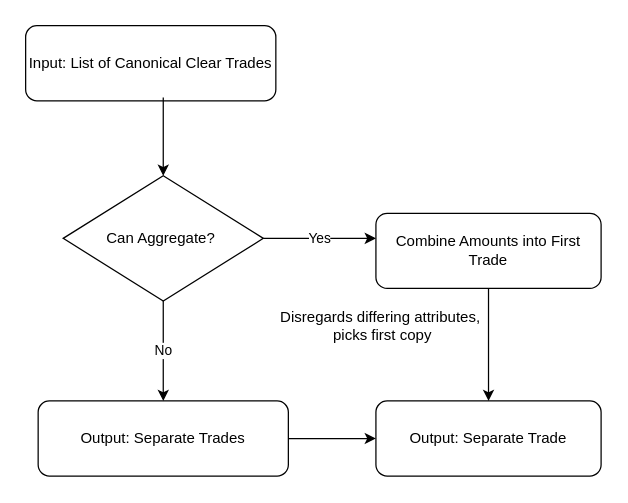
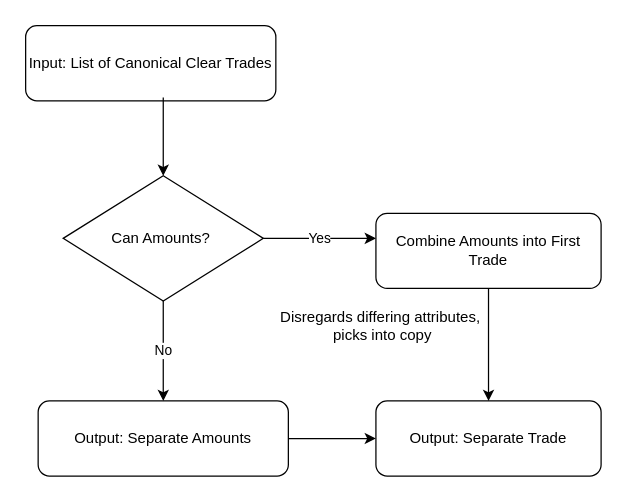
  <mxCell id="0" />
  <mxCell id="1" parent="0" />
  <mxCell id="2" value="Input: List of Canonical Clear Trades" style="rounded=1;whiteSpace=wrap;html=1;" parent="1" vertex="1"><mxGeometry x="20" y="20" width="200" height="60" as="geometry" /></mxCell>
- <mxCell id="3" value="Can Aggregate?&amp;nbsp;" style="rhombus;whiteSpace=wrap;html=1;" parent="1" vertex="1"><mxGeometry x="50" y="140" width="160" height="100" as="geometry" /></mxCell>
+ <mxCell id="3" value="Can Amounts?&amp;nbsp;" style="rhombus;whiteSpace=wrap;html=1;" parent="1" vertex="1"><mxGeometry x="50" y="140" width="160" height="100" as="geometry" /></mxCell>
  <mxCell id="4" value="Combine Amounts into First Trade" style="rounded=1;whiteSpace=wrap;html=1;" parent="1" vertex="1"><mxGeometry x="300" y="170" width="180" height="60" as="geometry" /></mxCell>
- <mxCell id="5" value="Disregards differing attributes,&amp;nbsp;&lt;div&gt;picks first copy&lt;/div&gt;" style="text;html=1;align=center;verticalAlign=middle;resizable=0;points=[];autosize=1;strokeColor=none;fillColor=none;" parent="1" vertex="1"><mxGeometry x="210" y="240" width="190" height="40" as="geometry" /></mxCell>
- <mxCell id="6" value="Output: Separate Trades" style="rounded=1;whiteSpace=wrap;html=1;" parent="1" vertex="1"><mxGeometry x="30" y="320" width="200" height="60" as="geometry" /></mxCell>
+ <mxCell id="5" value="Disregards differing attributes,&amp;nbsp;&lt;div&gt;picks into copy&lt;/div&gt;" style="text;html=1;align=center;verticalAlign=middle;resizable=0;points=[];autosize=1;strokeColor=none;fillColor=none;" parent="1" vertex="1"><mxGeometry x="210" y="240" width="190" height="40" as="geometry" /></mxCell>
+ <mxCell id="6" value="Output: Separate Amounts" style="rounded=1;whiteSpace=wrap;html=1;" parent="1" vertex="1"><mxGeometry x="30" y="320" width="200" height="60" as="geometry" /></mxCell>
  <mxCell id="7" value="Output: Separate Trade" style="rounded=1;whiteSpace=wrap;html=1;" parent="1" vertex="1"><mxGeometry x="300" y="320" width="180" height="60" as="geometry" /></mxCell>
  <mxCell id="8" value="" style="endArrow=classic;html=1;rounded=0;exitX=0.55;exitY=0.956;exitDx=0;exitDy=0;exitPerimeter=0;" parent="1" edge="1" source="2"><mxGeometry width="50" height="50" relative="1" as="geometry"><mxPoint x="130" y="120" as="sourcePoint" /><mxPoint x="130" y="140" as="targetPoint" /></mxGeometry></mxCell>
  <mxCell id="9" value="Yes" style="html=1;rounded=0;exitX=1;exitY=0.5;exitDx=0;exitDy=0;" parent="1" edge="1" source="3"><mxGeometry relative="1" as="geometry"><mxPoint x="210" y="210" as="sourcePoint" /><mxPoint x="300" y="190" as="targetPoint" /></mxGeometry></mxCell>
  <mxCell id="10" value="No" style="edgeStyle=orthogonalEdgeStyle;html=1;rounded=0;exitX=0.5;exitY=1;exitDx=0;exitDy=0;" parent="1" edge="1" source="3"><mxGeometry relative="1" as="geometry"><mxPoint x="130" y="260" as="sourcePoint" /><mxPoint x="130" y="320" as="targetPoint" /></mxGeometry></mxCell>
  <mxCell id="11" value="" style="endArrow=classic;html=1;rounded=0;exitX=0.5;exitY=1;exitDx=0;exitDy=0;" parent="1" edge="1" source="4"><mxGeometry width="50" height="50" relative="1" as="geometry"><mxPoint x="390" y="250" as="sourcePoint" /><mxPoint x="390" y="320" as="targetPoint" /></mxGeometry></mxCell>
  <mxCell id="12" value="" style="endArrow=classic;html=1;rounded=0;" parent="1" edge="1"><mxGeometry width="50" height="50" relative="1" as="geometry"><mxPoint x="230" y="350" as="sourcePoint" /><mxPoint x="300" y="350" as="targetPoint" /></mxGeometry></mxCell>
